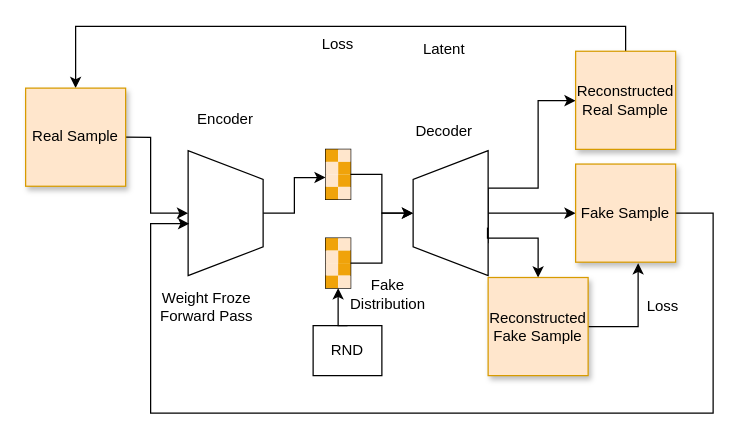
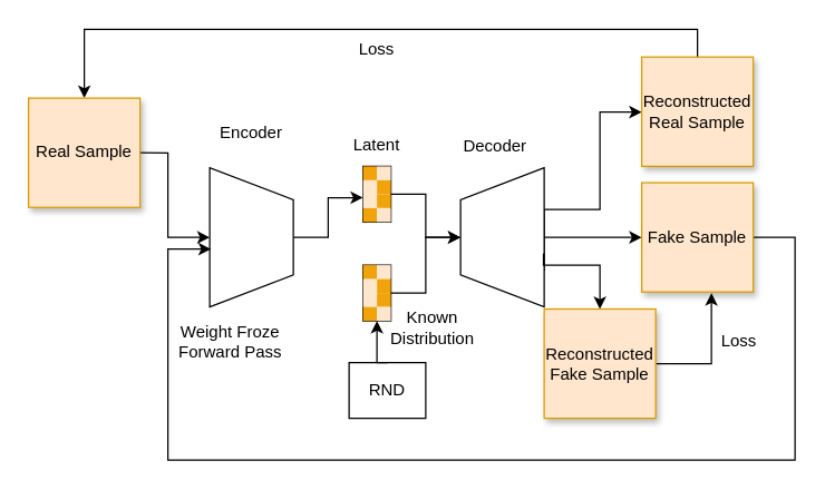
  <mxCell id="0" />
  <mxCell id="1" parent="0" />
  <mxCell id="2" style="edgeStyle=orthogonalEdgeStyle;rounded=0;orthogonalLoop=1;jettySize=auto;html=1;exitX=0.5;exitY=1;exitDx=0;exitDy=0;entryX=0;entryY=0.25;entryDx=0;entryDy=0;" parent="1" source="3" target="14" edge="1"><mxGeometry relative="1" as="geometry" /></mxCell>
  <mxCell id="3" value="" style="verticalLabelPosition=middle;verticalAlign=middle;html=1;shape=trapezoid;perimeter=trapezoidPerimeter;whiteSpace=wrap;size=0.23;arcSize=10;flipV=1;labelPosition=center;align=center;shadow=0;sketch=0;rotation=-90;" parent="1" vertex="1"><mxGeometry x="130" y="140" width="100" height="60" as="geometry" /></mxCell>
  <mxCell id="4" style="edgeStyle=orthogonalEdgeStyle;rounded=0;orthogonalLoop=1;jettySize=auto;html=1;exitX=0.5;exitY=0;exitDx=0;exitDy=0;" parent="1" source="6" target="38" edge="1"><mxGeometry relative="1" as="geometry"><Array as="points"><mxPoint x="390" y="150" /><mxPoint x="430" y="150" /><mxPoint x="430" y="80" /></Array></mxGeometry></mxCell>
  <mxCell id="5" style="edgeStyle=orthogonalEdgeStyle;rounded=0;orthogonalLoop=1;jettySize=auto;html=1;exitX=0.75;exitY=0;exitDx=0;exitDy=0;entryX=0.5;entryY=0;entryDx=0;entryDy=0;" parent="1" edge="1" target="43"><mxGeometry relative="1" as="geometry"><mxPoint x="390" y="194" as="sourcePoint" /><mxPoint x="460" y="278.25" as="targetPoint" /><Array as="points"><mxPoint x="390" y="170" /><mxPoint x="460" y="170" /></Array></mxGeometry></mxCell>
  <mxCell id="6" value="" style="verticalLabelPosition=middle;verticalAlign=middle;html=1;shape=trapezoid;perimeter=trapezoidPerimeter;whiteSpace=wrap;size=0.23;arcSize=10;flipV=1;labelPosition=center;align=center;shadow=0;sketch=0;rotation=90;" parent="1" vertex="1"><mxGeometry x="310" y="140" width="100" height="60" as="geometry" /></mxCell>
  <mxCell id="7" value="" style="group" parent="1" vertex="1" connectable="0"><mxGeometry x="260" y="119" width="20" height="40" as="geometry" /></mxCell>
  <mxCell id="8" value="" style="group" parent="7" vertex="1" connectable="0"><mxGeometry width="20" height="40" as="geometry" /></mxCell>
  <mxCell id="9" value="" style="rounded=0;whiteSpace=wrap;html=1;shadow=0;sketch=0;strokeColor=#000000;fillColor=none;" parent="8" vertex="1"><mxGeometry width="20" height="40" as="geometry" /></mxCell>
  <mxCell id="10" value="" style="rounded=0;whiteSpace=wrap;html=1;shadow=0;sketch=0;fillColor=#f0a30a;strokeColor=none;fontColor=#000000;" parent="8" vertex="1"><mxGeometry width="10" height="10" as="geometry" /></mxCell>
  <mxCell id="11" value="" style="rounded=0;whiteSpace=wrap;html=1;shadow=0;sketch=0;strokeColor=none;fillColor=#ffe6cc;" parent="8" vertex="1"><mxGeometry x="10" width="10" height="10" as="geometry" /></mxCell>
  <mxCell id="12" value="" style="rounded=0;whiteSpace=wrap;html=1;shadow=0;sketch=0;fillColor=#f0a30a;strokeColor=none;fontColor=#000000;" parent="8" vertex="1"><mxGeometry x="10" y="10" width="10" height="10" as="geometry" /></mxCell>
  <mxCell id="13" value="" style="rounded=0;whiteSpace=wrap;html=1;shadow=0;sketch=0;strokeColor=none;fillColor=#ffe6cc;" parent="8" vertex="1"><mxGeometry y="10" width="10" height="10" as="geometry" /></mxCell>
  <mxCell id="14" value="" style="rounded=0;whiteSpace=wrap;html=1;shadow=0;sketch=0;strokeColor=none;fillColor=#ffe6cc;" parent="8" vertex="1"><mxGeometry y="20" width="10" height="10" as="geometry" /></mxCell>
  <mxCell id="15" value="" style="rounded=0;whiteSpace=wrap;html=1;shadow=0;sketch=0;fillColor=#f0a30a;strokeColor=none;fontColor=#000000;" parent="8" vertex="1"><mxGeometry x="10" y="20" width="10" height="10" as="geometry" /></mxCell>
  <mxCell id="16" value="" style="rounded=0;whiteSpace=wrap;html=1;shadow=0;sketch=0;fillColor=#f0a30a;strokeColor=none;fontColor=#000000;" parent="8" vertex="1"><mxGeometry y="30" width="10" height="10" as="geometry" /></mxCell>
  <mxCell id="17" value="" style="rounded=0;whiteSpace=wrap;html=1;shadow=0;sketch=0;strokeColor=none;fillColor=#ffe6cc;" parent="8" vertex="1"><mxGeometry x="10" y="30" width="10" height="10" as="geometry" /></mxCell>
  <mxCell id="18" style="edgeStyle=orthogonalEdgeStyle;rounded=0;orthogonalLoop=1;jettySize=auto;html=1;exitX=1;exitY=0.75;exitDx=0;exitDy=0;entryX=0;entryY=0.75;entryDx=0;entryDy=0;" parent="8" source="13" target="12" edge="1"><mxGeometry relative="1" as="geometry" /></mxCell>
- <mxCell id="19" value="Latent" style="text;html=1;strokeColor=none;fillColor=none;align=center;verticalAlign=middle;whiteSpace=wrap;rounded=0;shadow=0;sketch=0;" parent="1" vertex="1"><mxGeometry x="325" y="24" width="60" height="30" as="geometry" /></mxCell>
+ <mxCell id="19" value="Latent" style="text;html=1;strokeColor=none;fillColor=none;align=center;verticalAlign=middle;whiteSpace=wrap;rounded=0;shadow=0;sketch=0;" parent="1" vertex="1"><mxGeometry x="240" y="89" width="60" height="30" as="geometry" /></mxCell>
  <mxCell id="20" value="" style="group" parent="1" vertex="1" connectable="0"><mxGeometry x="260" y="190" width="20" height="40" as="geometry" /></mxCell>
  <mxCell id="21" value="" style="group" parent="20" vertex="1" connectable="0"><mxGeometry width="20" height="40" as="geometry" /></mxCell>
  <mxCell id="22" value="" style="rounded=0;whiteSpace=wrap;html=1;shadow=0;sketch=0;strokeColor=#000000;fillColor=none;" parent="21" vertex="1"><mxGeometry width="20" height="40" as="geometry" /></mxCell>
  <mxCell id="23" value="" style="rounded=0;whiteSpace=wrap;html=1;shadow=0;sketch=0;fillColor=#f0a30a;strokeColor=none;fontColor=#000000;" parent="21" vertex="1"><mxGeometry width="10" height="10" as="geometry" /></mxCell>
  <mxCell id="24" value="" style="rounded=0;whiteSpace=wrap;html=1;shadow=0;sketch=0;strokeColor=none;fillColor=#ffe6cc;" parent="21" vertex="1"><mxGeometry x="10" width="10" height="10" as="geometry" /></mxCell>
  <mxCell id="25" value="" style="rounded=0;whiteSpace=wrap;html=1;shadow=0;sketch=0;fillColor=#f0a30a;strokeColor=none;fontColor=#000000;" parent="21" vertex="1"><mxGeometry x="10" y="10" width="10" height="10" as="geometry" /></mxCell>
  <mxCell id="26" value="" style="rounded=0;whiteSpace=wrap;html=1;shadow=0;sketch=0;strokeColor=none;fillColor=#ffe6cc;" parent="21" vertex="1"><mxGeometry y="10" width="10" height="10" as="geometry" /></mxCell>
  <mxCell id="27" value="" style="rounded=0;whiteSpace=wrap;html=1;shadow=0;sketch=0;strokeColor=none;fillColor=#ffe6cc;" parent="21" vertex="1"><mxGeometry y="20" width="10" height="10" as="geometry" /></mxCell>
  <mxCell id="28" value="" style="rounded=0;whiteSpace=wrap;html=1;shadow=0;sketch=0;fillColor=#f0a30a;strokeColor=none;fontColor=#000000;" parent="21" vertex="1"><mxGeometry x="10" y="20" width="10" height="10" as="geometry" /></mxCell>
  <mxCell id="29" value="" style="rounded=0;whiteSpace=wrap;html=1;shadow=0;sketch=0;fillColor=#f0a30a;strokeColor=none;fontColor=#000000;" parent="21" vertex="1"><mxGeometry y="30" width="10" height="10" as="geometry" /></mxCell>
  <mxCell id="30" value="" style="rounded=0;whiteSpace=wrap;html=1;shadow=0;sketch=0;strokeColor=none;fillColor=#ffe6cc;" parent="21" vertex="1"><mxGeometry x="10" y="30" width="10" height="10" as="geometry" /></mxCell>
  <mxCell id="31" style="edgeStyle=orthogonalEdgeStyle;rounded=0;orthogonalLoop=1;jettySize=auto;html=1;exitX=1;exitY=0.75;exitDx=0;exitDy=0;entryX=0;entryY=0.75;entryDx=0;entryDy=0;" parent="21" source="26" target="25" edge="1"><mxGeometry relative="1" as="geometry" /></mxCell>
- <mxCell id="32" value="Fake Distribution" style="text;html=1;strokeColor=none;fillColor=none;align=center;verticalAlign=middle;whiteSpace=wrap;rounded=0;shadow=0;sketch=0;" parent="1" vertex="1"><mxGeometry x="280" y="220" width="60" height="30" as="geometry" /></mxCell>
+ <mxCell id="32" value="Known Distribution" style="text;html=1;strokeColor=none;fillColor=none;align=center;verticalAlign=middle;whiteSpace=wrap;rounded=0;shadow=0;sketch=0;" parent="1" vertex="1"><mxGeometry x="280" y="220" width="60" height="30" as="geometry" /></mxCell>
  <mxCell id="33" style="edgeStyle=orthogonalEdgeStyle;rounded=0;orthogonalLoop=1;jettySize=auto;html=1;exitX=0.5;exitY=0;exitDx=0;exitDy=0;entryX=0;entryY=1;entryDx=0;entryDy=0;" parent="1" source="34" target="30" edge="1"><mxGeometry relative="1" as="geometry" /></mxCell>
  <mxCell id="34" value="RND" style="rounded=0;whiteSpace=wrap;html=1;shadow=0;sketch=0;strokeColor=#000000;fillColor=none;" parent="1" vertex="1"><mxGeometry x="250" y="260" width="55" height="40" as="geometry" /></mxCell>
  <mxCell id="35" style="edgeStyle=orthogonalEdgeStyle;rounded=0;orthogonalLoop=1;jettySize=auto;html=1;exitX=1;exitY=0.5;exitDx=0;exitDy=0;entryX=0.5;entryY=1;entryDx=0;entryDy=0;" parent="1" source="22" target="6" edge="1"><mxGeometry relative="1" as="geometry" /></mxCell>
  <mxCell id="36" style="edgeStyle=orthogonalEdgeStyle;rounded=0;orthogonalLoop=1;jettySize=auto;html=1;exitX=1;exitY=0.5;exitDx=0;exitDy=0;entryX=0.5;entryY=1;entryDx=0;entryDy=0;" parent="1" source="9" target="6" edge="1"><mxGeometry relative="1" as="geometry" /></mxCell>
  <mxCell id="37" style="edgeStyle=orthogonalEdgeStyle;rounded=0;orthogonalLoop=1;jettySize=auto;html=1;exitX=1;exitY=0.5;exitDx=0;exitDy=0;entryX=1;entryY=0.5;entryDx=0;entryDy=0;" parent="1" source="38" target="40" edge="1"><mxGeometry relative="1" as="geometry" /></mxCell>
  <mxCell id="38" value="Reconstructed&lt;br&gt;Real Sample" style="rounded=0;whiteSpace=wrap;html=1;shadow=1;sketch=0;strokeColor=#d79b00;fillColor=#ffe6cc;direction=north;glass=0;rotation=0;" parent="1" vertex="1"><mxGeometry x="460" y="40.5" width="80" height="78.5" as="geometry" /></mxCell>
  <mxCell id="39" style="edgeStyle=orthogonalEdgeStyle;rounded=0;orthogonalLoop=1;jettySize=auto;html=1;exitX=0.5;exitY=1;exitDx=0;exitDy=0;entryX=0.5;entryY=0;entryDx=0;entryDy=0;" parent="1" source="40" target="3" edge="1"><mxGeometry relative="1" as="geometry"><Array as="points"><mxPoint x="120" y="109" /><mxPoint x="120" y="170" /></Array></mxGeometry></mxCell>
  <mxCell id="40" value="Real Sample" style="rounded=0;whiteSpace=wrap;html=1;shadow=1;sketch=0;strokeColor=#d79b00;fillColor=#ffe6cc;direction=north;glass=0;rotation=0;" parent="1" vertex="1"><mxGeometry x="20" y="70" width="80" height="78.5" as="geometry" /></mxCell>
  <mxCell id="41" value="Loss" style="text;html=1;strokeColor=none;fillColor=none;align=center;verticalAlign=middle;whiteSpace=wrap;rounded=0;shadow=1;glass=0;sketch=0;" parent="1" vertex="1"><mxGeometry x="240" y="20" width="60" height="30" as="geometry" /></mxCell>
  <mxCell id="42" style="edgeStyle=orthogonalEdgeStyle;rounded=0;orthogonalLoop=1;jettySize=auto;html=1;exitX=0.5;exitY=1;exitDx=0;exitDy=0;entryX=0.416;entryY=0.985;entryDx=0;entryDy=0;entryPerimeter=0;" parent="1" source="43" target="3" edge="1"><mxGeometry relative="1" as="geometry"><Array as="points"><mxPoint x="570" y="170" /><mxPoint x="570" y="330" /><mxPoint x="120" y="330" /><mxPoint x="120" y="178" /></Array></mxGeometry></mxCell>
  <mxCell id="43" value="Fake Sample" style="rounded=0;whiteSpace=wrap;html=1;shadow=1;sketch=0;strokeColor=#d79b00;fillColor=#ffe6cc;direction=north;glass=0;rotation=0;" parent="1" vertex="1"><mxGeometry x="460" y="130.75" width="80" height="78.5" as="geometry" /></mxCell>
  <mxCell id="44" style="edgeStyle=orthogonalEdgeStyle;rounded=0;orthogonalLoop=1;jettySize=auto;html=1;exitX=0.616;exitY=0.992;exitDx=0;exitDy=0;exitPerimeter=0;" parent="1" source="6" target="46" edge="1"><mxGeometry relative="1" as="geometry"><Array as="points"><mxPoint x="390" y="190" /><mxPoint x="430" y="190" /></Array></mxGeometry></mxCell>
  <mxCell id="45" style="edgeStyle=orthogonalEdgeStyle;rounded=0;orthogonalLoop=1;jettySize=auto;html=1;exitX=0.5;exitY=1;exitDx=0;exitDy=0;" edge="1" parent="1" source="46"><mxGeometry relative="1" as="geometry"><mxPoint x="510" y="210" as="targetPoint" /><Array as="points"><mxPoint x="510" y="261" /><mxPoint x="510" y="209" /></Array></mxGeometry></mxCell>
  <mxCell id="46" value="Reconstructed&lt;br&gt;Fake Sample" style="rounded=0;whiteSpace=wrap;html=1;shadow=1;sketch=0;strokeColor=#d79b00;fillColor=#ffe6cc;direction=north;glass=0;rotation=0;" parent="1" vertex="1"><mxGeometry x="390" y="221.5" width="80" height="78.5" as="geometry" /></mxCell>
  <mxCell id="47" value="Loss" style="text;html=1;strokeColor=none;fillColor=none;align=center;verticalAlign=middle;whiteSpace=wrap;rounded=0;shadow=1;glass=0;sketch=0;" parent="1" vertex="1"><mxGeometry x="500" y="230" width="60" height="30" as="geometry" /></mxCell>
  <mxCell id="48" value="Encoder" style="text;html=1;strokeColor=none;fillColor=none;align=center;verticalAlign=middle;whiteSpace=wrap;rounded=0;shadow=1;glass=0;sketch=0;" parent="1" vertex="1"><mxGeometry x="150" y="80" width="60" height="30" as="geometry" /></mxCell>
  <mxCell id="49" value="Decoder" style="text;html=1;strokeColor=none;fillColor=none;align=center;verticalAlign=middle;whiteSpace=wrap;rounded=0;shadow=1;glass=0;sketch=0;" parent="1" vertex="1"><mxGeometry x="325" y="90" width="60" height="30" as="geometry" /></mxCell>
  <mxCell id="50" value="Weight Froze Forward Pass" style="text;html=1;strokeColor=none;fillColor=none;align=center;verticalAlign=middle;whiteSpace=wrap;rounded=0;shadow=1;glass=0;sketch=0;" parent="1" vertex="1"><mxGeometry x="110" y="230" width="110" height="30" as="geometry" /></mxCell>
